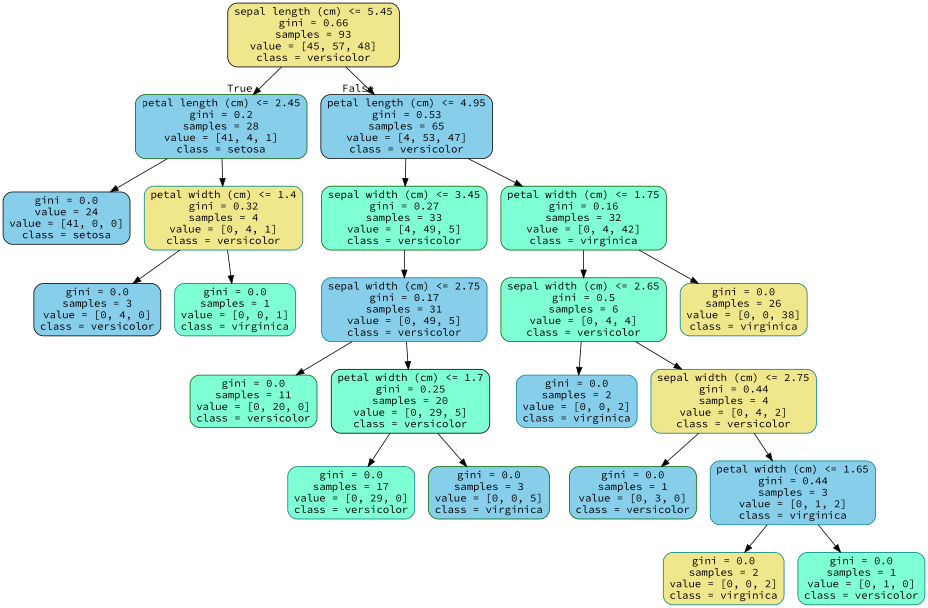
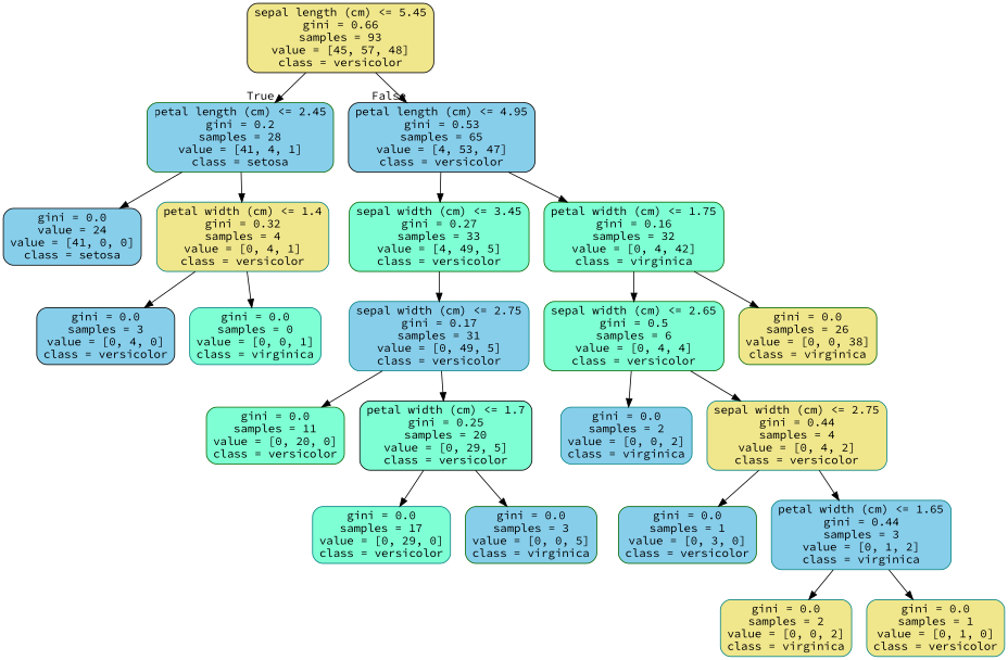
  digraph {
    fontname="Source Code Pro"
    node [color=teal fillcolor=skyblue fontname="Source Code Pro" shape=box style="filled, rounded"]
    edge [fontname="Source Code Pro"]
    n1 [color=black fillcolor=khaki label="sepal length (cm) <= 5.45\ngini = 0.66\nsamples = 93\nvalue = [45, 57, 48]\nclass = versicolor"]
    n2 [color=darkgreen label="petal length (cm) <= 2.45\ngini = 0.2\nsamples = 28\nvalue = [41, 4, 1]\nclass = setosa"]
    n3 [color=black label="petal length (cm) <= 4.95\ngini = 0.53\nsamples = 65\nvalue = [4, 53, 47]\nclass = versicolor"]
    n4 [color=black label="gini = 0.0\nvalue = 24\nvalue = [41, 0, 0]\nclass = setosa"]
    n5 [fillcolor=khaki label="petal width (cm) <= 1.4\ngini = 0.32\nsamples = 4\nvalue = [0, 4, 1]\nclass = versicolor"]
    n6 [color=darkgreen fillcolor=aquamarine label="sepal width (cm) <= 3.45\ngini = 0.27\nsamples = 33\nvalue = [4, 49, 5]\nclass = versicolor"]
    n7 [color=darkgreen fillcolor=aquamarine label="petal width (cm) <= 1.75\ngini = 0.16\nsamples = 32\nvalue = [0, 4, 42]\nclass = virginica"]
    n8 [color=black label="gini = 0.0\nsamples = 3\nvalue = [0, 4, 0]\nclass = versicolor"]
-   n9 [fillcolor=aquamarine label="gini = 0.0\nsamples = 1\nvalue = [0, 0, 1]\nclass = virginica"]
+   n9 [fillcolor=aquamarine label="gini = 0.0\nsamples = 0\nvalue = [0, 0, 1]\nclass = virginica"]
    n10 [label="sepal width (cm) <= 2.75\ngini = 0.17\nsamples = 31\nvalue = [0, 49, 5]\nclass = versicolor"]
    n11 [color=darkgreen fillcolor=aquamarine label="sepal width (cm) <= 2.65\ngini = 0.5\nsamples = 6\nvalue = [0, 4, 4]\nclass = versicolor"]
-   n12 [fillcolor=khaki label="gini = 0.0\nsamples = 26\nvalue = [0, 0, 38]\nclass = virginica"]
+   n12 [color=darkgreen fillcolor=khaki label="gini = 0.0\nsamples = 26\nvalue = [0, 0, 38]\nclass = virginica"]
    n13 [color=darkgreen fillcolor=aquamarine label="gini = 0.0\nsamples = 11\nvalue = [0, 20, 0]\nclass = versicolor"]
    n14 [color=black fillcolor=aquamarine label="petal width (cm) <= 1.7\ngini = 0.25\nsamples = 20\nvalue = [0, 29, 5]\nclass = versicolor"]
    n15 [fillcolor=aquamarine label="gini = 0.0\nsamples = 17\nvalue = [0, 29, 0]\nclass = versicolor"]
    n16 [color=darkgreen label="gini = 0.0\nsamples = 3\nvalue = [0, 0, 5]\nclass = virginica"]
    n17 [label="gini = 0.0\nsamples = 2\nvalue = [0, 0, 2]\nclass = virginica"]
    n18 [fillcolor=khaki label="sepal width (cm) <= 2.75\ngini = 0.44\nsamples = 4\nvalue = [0, 4, 2]\nclass = versicolor"]
    n19 [color=darkgreen label="gini = 0.0\nsamples = 1\nvalue = [0, 3, 0]\nclass = versicolor"]
    n20 [label="petal width (cm) <= 1.65\ngini = 0.44\nsamples = 3\nvalue = [0, 1, 2]\nclass = virginica"]
    n21 [fillcolor=khaki label="gini = 0.0\nsamples = 2\nvalue = [0, 0, 2]\nclass = virginica"]
-   n22 [fillcolor=aquamarine label="gini = 0.0\nsamples = 1\nvalue = [0, 1, 0]\nclass = versicolor"]
+   n22 [fillcolor=khaki label="gini = 0.0\nsamples = 1\nvalue = [0, 1, 0]\nclass = versicolor"]
    n1 -> n2 [headlabel=True labelangle=45 labeldistance=2.5]
    n1 -> n3 [headlabel=False labelangle=-45 labeldistance=2.5]
    n2 -> n4
    n2 -> n5
    n3 -> n6
    n3 -> n7
    n5 -> n8
    n5 -> n9
    n6 -> n10
    n7 -> n11
    n7 -> n12
    n10 -> n13
    n10 -> n14
    n11 -> n17
    n11 -> n18
    n14 -> n15
    n14 -> n16
    n18 -> n19
    n18 -> n20
    n20 -> n21
    n20 -> n22
  }
